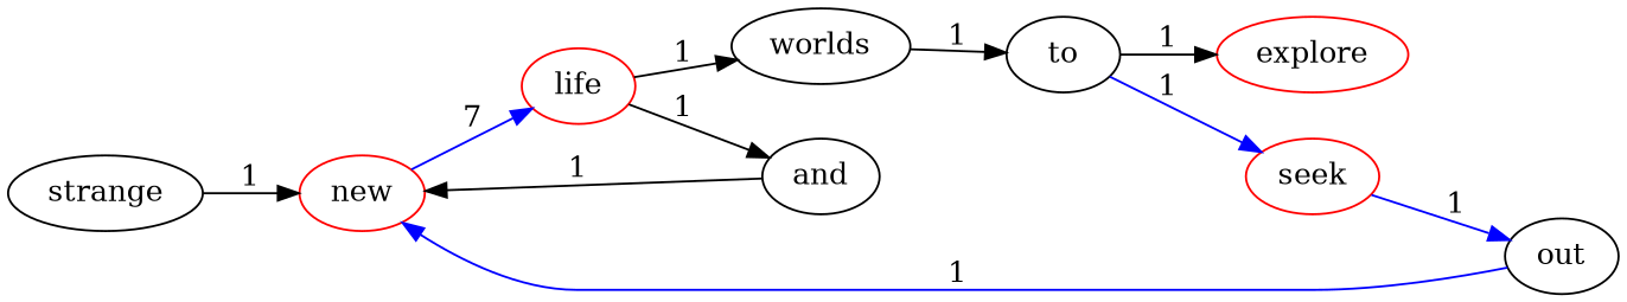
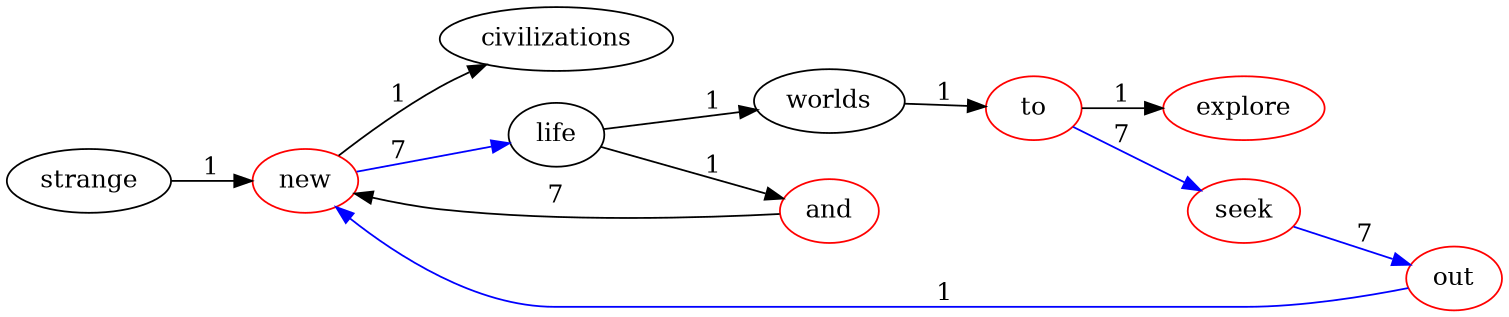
  digraph {
    rankdir=LR
    node [color=red]
+   civilizations [color=""]
    new
-   life
+   life [color=black]
    worlds [color=""]
-   to [color=black]
-   and [color=black]
+   to
+   and
    explore
    seek
    strange [color=""]
-   out [color=black]
+   out
+   new -> civilizations [label=1]
    new -> life [color=blue label=7]
    life -> worlds [label=1]
    life -> and [color=black label=1]
    worlds -> to [label=1]
    to -> explore [label=1]
-   to -> seek [color=blue label=1]
-   and -> new [label=1]
-   seek -> out [color=blue label=1]
+   to -> seek [color=blue label=7]
+   and -> new [label=7]
+   seek -> out [color=blue label=7]
    strange -> new [label=1]
    out -> new [color=blue label=1]
  }
